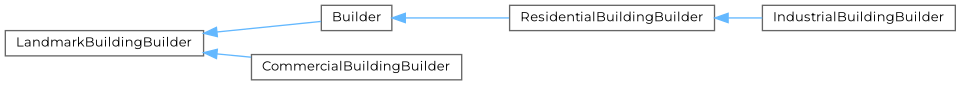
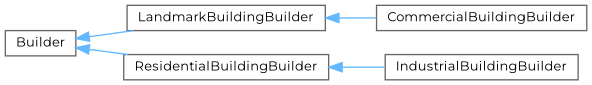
  digraph {
    fontname=Montserrat
    rankdir=LR
    node [color=grey40 fillcolor=white fontname=Montserrat fontsize=10 shape=box style=filled]
    edge [color=steelblue1 dir=back fontname=Montserrat fontsize=10 labelfontname=Helvetica labelfontsize=10 style=solid]
    n1 [height=0.2 label=Builder width=0.4]
    n2 [height=0.2 label=LandmarkBuildingBuilder width=0.4]
    n3 [height=0.2 label=ResidentialBuildingBuilder width=0.4]
    n4 [height=0.2 label=CommercialBuildingBuilder width=0.4]
    n5 [height=0.2 label=IndustrialBuildingBuilder width=0.4]
-   n2 -> n1
+   n1 -> n2
    n1 -> n3
    n2 -> n4
    n3 -> n5
  }
